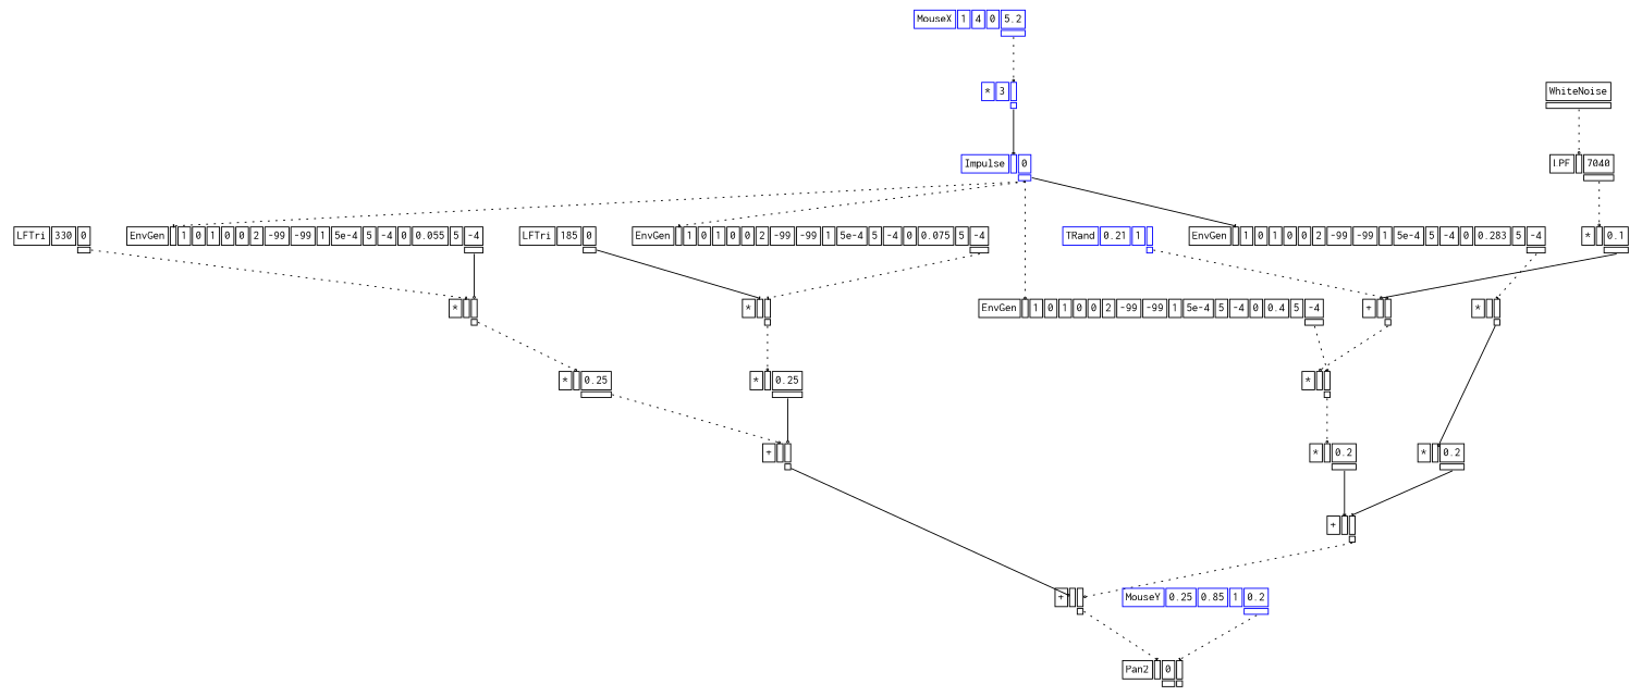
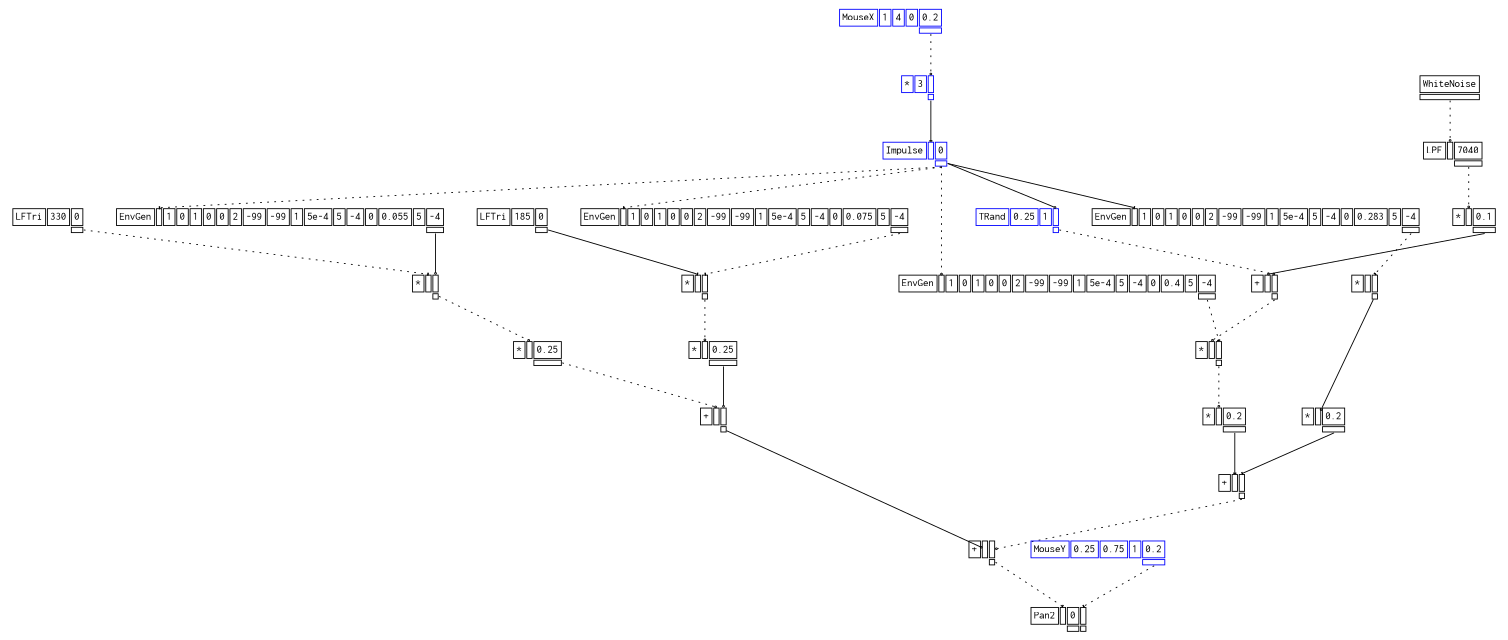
  digraph {
    splines=false
    node [color=black fontname=Courier fontsize=12 shape=plaintext]
    edge [arrowhead=odot arrowsize=0.25 headport=i_0 style=dotted tailport=o_0]
    n1 [label=<<TABLE BORDER="0" CELLBORDER="1"><TR><TD>LFTri</TD><TD ID="u_2:K_0">330</TD><TD ID="u_2:K_1">0</TD></TR><TR><TD BORDER="0"></TD><TD BORDER="0"></TD><TD PORT="o_0" ID="u_2:o_0"></TD></TR></TABLE>>]
    n2 [label=<<TABLE BORDER="0" CELLBORDER="1"><TR><TD>*</TD><TD PORT="i_0" ID="u_17:i_0"></TD><TD PORT="i_1" ID="u_17:i_1"></TD></TR><TR><TD BORDER="0"></TD><TD BORDER="0"></TD><TD PORT="o_0" ID="u_17:o_0"></TD></TR></TABLE>>]
    n3 [label=<<TABLE BORDER="0" CELLBORDER="1"><TR><TD>*</TD><TD PORT="i_0" ID="u_19:i_0"></TD><TD ID="u_19:K_1">0.25</TD></TR><TR><TD BORDER="0"></TD><TD BORDER="0"></TD><TD PORT="o_0" ID="u_19:o_0"></TD></TR></TABLE>>]
-   n4 [color=blue label=<<TABLE BORDER="0" CELLBORDER="1"><TR><TD>MouseX</TD><TD ID="u_7:K_0">1</TD><TD ID="u_7:K_1">4</TD><TD ID="u_7:K_2">0</TD><TD ID="u_7:K_3">5.2</TD></TR><TR><TD BORDER="0"></TD><TD BORDER="0"></TD><TD BORDER="0"></TD><TD BORDER="0"></TD><TD PORT="o_0" ID="u_7:o_0"></TD></TR></TABLE>>]
+   n4 [color=blue label=<<TABLE BORDER="0" CELLBORDER="1"><TR><TD>MouseX</TD><TD ID="u_7:K_0">1</TD><TD ID="u_7:K_1">4</TD><TD ID="u_7:K_2">0</TD><TD ID="u_7:K_3">0.2</TD></TR><TR><TD BORDER="0"></TD><TD BORDER="0"></TD><TD BORDER="0"></TD><TD BORDER="0"></TD><TD PORT="o_0" ID="u_7:o_0"></TD></TR></TABLE>>]
    n5 [color=blue label=<<TABLE BORDER="0" CELLBORDER="1"><TR><TD>*</TD><TD ID="u_8:K_0">3</TD><TD PORT="i_1" ID="u_8:i_1"></TD></TR><TR><TD BORDER="0"></TD><TD BORDER="0"></TD><TD PORT="o_0" ID="u_8:o_0"></TD></TR></TABLE>>]
    n6 [color=blue label=<<TABLE BORDER="0" CELLBORDER="1"><TR><TD>Impulse</TD><TD PORT="i_0" ID="u_9:i_0"></TD><TD ID="u_9:K_1">0</TD></TR><TR><TD BORDER="0"></TD><TD BORDER="0"></TD><TD PORT="o_0" ID="u_9:o_0"></TD></TR></TABLE>>]
    n7 [label=<<TABLE BORDER="0" CELLBORDER="1"><TR><TD>EnvGen</TD><TD PORT="i_0" ID="u_16:i_0"></TD><TD ID="u_16:K_1">1</TD><TD ID="u_16:K_2">0</TD><TD ID="u_16:K_3">1</TD><TD ID="u_16:K_4">0</TD><TD ID="u_16:K_5">0</TD><TD ID="u_16:K_6">2</TD><TD ID="u_16:K_7">-99</TD><TD ID="u_16:K_8">-99</TD><TD ID="u_16:K_9">1</TD><TD ID="u_16:K_10">5e-4</TD><TD ID="u_16:K_11">5</TD><TD ID="u_16:K_12">-4</TD><TD ID="u_16:K_13">0</TD><TD ID="u_16:K_14">0.055</TD><TD ID="u_16:K_15">5</TD><TD ID="u_16:K_16">-4</TD></TR><TR><TD BORDER="0"></TD><TD BORDER="0"></TD><TD BORDER="0"></TD><TD BORDER="0"></TD><TD BORDER="0"></TD><TD BORDER="0"></TD><TD BORDER="0"></TD><TD BORDER="0"></TD><TD BORDER="0"></TD><TD BORDER="0"></TD><TD BORDER="0"></TD><TD BORDER="0"></TD><TD BORDER="0"></TD><TD BORDER="0"></TD><TD BORDER="0"></TD><TD BORDER="0"></TD><TD BORDER="0"></TD><TD PORT="o_0" ID="u_16:o_0"></TD></TR></TABLE>>]
    n8 [label=<<TABLE BORDER="0" CELLBORDER="1"><TR><TD>EnvGen</TD><TD PORT="i_0" ID="u_23:i_0"></TD><TD ID="u_23:K_1">1</TD><TD ID="u_23:K_2">0</TD><TD ID="u_23:K_3">1</TD><TD ID="u_23:K_4">0</TD><TD ID="u_23:K_5">0</TD><TD ID="u_23:K_6">2</TD><TD ID="u_23:K_7">-99</TD><TD ID="u_23:K_8">-99</TD><TD ID="u_23:K_9">1</TD><TD ID="u_23:K_10">5e-4</TD><TD ID="u_23:K_11">5</TD><TD ID="u_23:K_12">-4</TD><TD ID="u_23:K_13">0</TD><TD ID="u_23:K_14">0.075</TD><TD ID="u_23:K_15">5</TD><TD ID="u_23:K_16">-4</TD></TR><TR><TD BORDER="0"></TD><TD BORDER="0"></TD><TD BORDER="0"></TD><TD BORDER="0"></TD><TD BORDER="0"></TD><TD BORDER="0"></TD><TD BORDER="0"></TD><TD BORDER="0"></TD><TD BORDER="0"></TD><TD BORDER="0"></TD><TD BORDER="0"></TD><TD BORDER="0"></TD><TD BORDER="0"></TD><TD BORDER="0"></TD><TD BORDER="0"></TD><TD BORDER="0"></TD><TD BORDER="0"></TD><TD PORT="o_0" ID="u_23:o_0"></TD></TR></TABLE>>]
-   n9 [color=blue label=<<TABLE BORDER="0" CELLBORDER="1"><TR><TD>TRand</TD><TD ID="u_32:K_0">0.21</TD><TD ID="u_32:K_1">1</TD><TD PORT="i_2" ID="u_32:i_2"></TD></TR><TR><TD BORDER="0"></TD><TD BORDER="0"></TD><TD BORDER="0"></TD><TD PORT="o_0" ID="u_32:o_0"></TD></TR></TABLE>>]
+   n9 [color=blue label=<<TABLE BORDER="0" CELLBORDER="1"><TR><TD>TRand</TD><TD ID="u_32:K_0">0.25</TD><TD ID="u_32:K_1">1</TD><TD PORT="i_2" ID="u_32:i_2"></TD></TR><TR><TD BORDER="0"></TD><TD BORDER="0"></TD><TD BORDER="0"></TD><TD PORT="o_0" ID="u_32:o_0"></TD></TR></TABLE>>]
    n10 [label=<<TABLE BORDER="0" CELLBORDER="1"><TR><TD>EnvGen</TD><TD PORT="i_0" ID="u_35:i_0"></TD><TD ID="u_35:K_1">1</TD><TD ID="u_35:K_2">0</TD><TD ID="u_35:K_3">1</TD><TD ID="u_35:K_4">0</TD><TD ID="u_35:K_5">0</TD><TD ID="u_35:K_6">2</TD><TD ID="u_35:K_7">-99</TD><TD ID="u_35:K_8">-99</TD><TD ID="u_35:K_9">1</TD><TD ID="u_35:K_10">5e-4</TD><TD ID="u_35:K_11">5</TD><TD ID="u_35:K_12">-4</TD><TD ID="u_35:K_13">0</TD><TD ID="u_35:K_14">0.4</TD><TD ID="u_35:K_15">5</TD><TD ID="u_35:K_16">-4</TD></TR><TR><TD BORDER="0"></TD><TD BORDER="0"></TD><TD BORDER="0"></TD><TD BORDER="0"></TD><TD BORDER="0"></TD><TD BORDER="0"></TD><TD BORDER="0"></TD><TD BORDER="0"></TD><TD BORDER="0"></TD><TD BORDER="0"></TD><TD BORDER="0"></TD><TD BORDER="0"></TD><TD BORDER="0"></TD><TD BORDER="0"></TD><TD BORDER="0"></TD><TD BORDER="0"></TD><TD BORDER="0"></TD><TD PORT="o_0" ID="u_35:o_0"></TD></TR></TABLE>>]
    n11 [label=<<TABLE BORDER="0" CELLBORDER="1"><TR><TD>EnvGen</TD><TD PORT="i_0" ID="u_41:i_0"></TD><TD ID="u_41:K_1">1</TD><TD ID="u_41:K_2">0</TD><TD ID="u_41:K_3">1</TD><TD ID="u_41:K_4">0</TD><TD ID="u_41:K_5">0</TD><TD ID="u_41:K_6">2</TD><TD ID="u_41:K_7">-99</TD><TD ID="u_41:K_8">-99</TD><TD ID="u_41:K_9">1</TD><TD ID="u_41:K_10">5e-4</TD><TD ID="u_41:K_11">5</TD><TD ID="u_41:K_12">-4</TD><TD ID="u_41:K_13">0</TD><TD ID="u_41:K_14">0.283</TD><TD ID="u_41:K_15">5</TD><TD ID="u_41:K_16">-4</TD></TR><TR><TD BORDER="0"></TD><TD BORDER="0"></TD><TD BORDER="0"></TD><TD BORDER="0"></TD><TD BORDER="0"></TD><TD BORDER="0"></TD><TD BORDER="0"></TD><TD BORDER="0"></TD><TD BORDER="0"></TD><TD BORDER="0"></TD><TD BORDER="0"></TD><TD BORDER="0"></TD><TD BORDER="0"></TD><TD BORDER="0"></TD><TD BORDER="0"></TD><TD BORDER="0"></TD><TD BORDER="0"></TD><TD PORT="o_0" ID="u_41:o_0"></TD></TR></TABLE>>]
    n12 [label=<<TABLE BORDER="0" CELLBORDER="1"><TR><TD>*</TD><TD PORT="i_0" ID="u_24:i_0"></TD><TD PORT="i_1" ID="u_24:i_1"></TD></TR><TR><TD BORDER="0"></TD><TD BORDER="0"></TD><TD PORT="o_0" ID="u_24:o_0"></TD></TR></TABLE>>]
    n13 [label=<<TABLE BORDER="0" CELLBORDER="1"><TR><TD>+</TD><TD PORT="i_0" ID="u_33:i_0"></TD><TD PORT="i_1" ID="u_33:i_1"></TD></TR><TR><TD BORDER="0"></TD><TD BORDER="0"></TD><TD PORT="o_0" ID="u_33:o_0"></TD></TR></TABLE>>]
    n14 [label=<<TABLE BORDER="0" CELLBORDER="1"><TR><TD>*</TD><TD PORT="i_0" ID="u_36:i_0"></TD><TD PORT="i_1" ID="u_36:i_1"></TD></TR><TR><TD BORDER="0"></TD><TD BORDER="0"></TD><TD PORT="o_0" ID="u_36:o_0"></TD></TR></TABLE>>]
    n15 [label=<<TABLE BORDER="0" CELLBORDER="1"><TR><TD>*</TD><TD PORT="i_0" ID="u_42:i_0"></TD><TD PORT="i_1" ID="u_42:i_1"></TD></TR><TR><TD BORDER="0"></TD><TD BORDER="0"></TD><TD PORT="o_0" ID="u_42:o_0"></TD></TR></TABLE>>]
    n16 [label=<<TABLE BORDER="0" CELLBORDER="1"><TR><TD>+</TD><TD PORT="i_0" ID="u_26:i_0"></TD><TD PORT="i_1" ID="u_26:i_1"></TD></TR><TR><TD BORDER="0"></TD><TD BORDER="0"></TD><TD PORT="o_0" ID="u_26:o_0"></TD></TR></TABLE>>]
    n17 [label=<<TABLE BORDER="0" CELLBORDER="1"><TR><TD>+</TD><TD PORT="i_0" ID="u_45:i_0"></TD><TD PORT="i_1" ID="u_45:i_1"></TD></TR><TR><TD BORDER="0"></TD><TD BORDER="0"></TD><TD PORT="o_0" ID="u_45:o_0"></TD></TR></TABLE>>]
    n18 [label=<<TABLE BORDER="0" CELLBORDER="1"><TR><TD>LFTri</TD><TD ID="u_21:K_0">185</TD><TD ID="u_21:K_1">0</TD></TR><TR><TD BORDER="0"></TD><TD BORDER="0"></TD><TD PORT="o_0" ID="u_21:o_0"></TD></TR></TABLE>>]
    n19 [label=<<TABLE BORDER="0" CELLBORDER="1"><TR><TD>*</TD><TD PORT="i_0" ID="u_25:i_0"></TD><TD ID="u_25:K_1">0.25</TD></TR><TR><TD BORDER="0"></TD><TD BORDER="0"></TD><TD PORT="o_0" ID="u_25:o_0"></TD></TR></TABLE>>]
    n20 [label=<<TABLE BORDER="0" CELLBORDER="1"><TR><TD>Pan2</TD><TD PORT="i_0" ID="u_48:i_0"></TD><TD ID="u_48:K_1">0</TD><TD PORT="i_2" ID="u_48:i_2"></TD></TR><TR><TD BORDER="0"></TD><TD BORDER="0"></TD><TD PORT="o_0" ID="u_48:o_0"></TD><TD PORT="o_1" ID="u_48:o_1"></TD></TR></TABLE>>]
    n21 [label=<<TABLE BORDER="0" CELLBORDER="1"><TR><TD>WhiteNoise</TD></TR><TR><TD PORT="o_0" ID="u_27:o_0"></TD></TR></TABLE>>]
    n22 [label=<<TABLE BORDER="0" CELLBORDER="1"><TR><TD>LPF</TD><TD PORT="i_0" ID="u_29:i_0"></TD><TD ID="u_29:K_1">7040</TD></TR><TR><TD BORDER="0"></TD><TD BORDER="0"></TD><TD PORT="o_0" ID="u_29:o_0"></TD></TR></TABLE>>]
    n23 [label=<<TABLE BORDER="0" CELLBORDER="1"><TR><TD>*</TD><TD PORT="i_0" ID="u_31:i_0"></TD><TD ID="u_31:K_1">0.1</TD></TR><TR><TD BORDER="0"></TD><TD BORDER="0"></TD><TD PORT="o_0" ID="u_31:o_0"></TD></TR></TABLE>>]
    n24 [label=<<TABLE BORDER="0" CELLBORDER="1"><TR><TD>*</TD><TD PORT="i_0" ID="u_37:i_0"></TD><TD ID="u_37:K_1">0.2</TD></TR><TR><TD BORDER="0"></TD><TD BORDER="0"></TD><TD PORT="o_0" ID="u_37:o_0"></TD></TR></TABLE>>]
    n25 [label=<<TABLE BORDER="0" CELLBORDER="1"><TR><TD>+</TD><TD PORT="i_0" ID="u_44:i_0"></TD><TD PORT="i_1" ID="u_44:i_1"></TD></TR><TR><TD BORDER="0"></TD><TD BORDER="0"></TD><TD PORT="o_0" ID="u_44:o_0"></TD></TR></TABLE>>]
    n26 [label=<<TABLE BORDER="0" CELLBORDER="1"><TR><TD>*</TD><TD PORT="i_0" ID="u_43:i_0"></TD><TD ID="u_43:K_1">0.2</TD></TR><TR><TD BORDER="0"></TD><TD BORDER="0"></TD><TD PORT="o_0" ID="u_43:o_0"></TD></TR></TABLE>>]
-   n27 [color=blue label=<<TABLE BORDER="0" CELLBORDER="1"><TR><TD>MouseY</TD><TD ID="u_47:K_0">0.25</TD><TD ID="u_47:K_1">0.85</TD><TD ID="u_47:K_2">1</TD><TD ID="u_47:K_3">0.2</TD></TR><TR><TD BORDER="0"></TD><TD BORDER="0"></TD><TD BORDER="0"></TD><TD BORDER="0"></TD><TD PORT="o_0" ID="u_47:o_0"></TD></TR></TABLE>>]
+   n27 [color=blue label=<<TABLE BORDER="0" CELLBORDER="1"><TR><TD>MouseY</TD><TD ID="u_47:K_0">0.25</TD><TD ID="u_47:K_1">0.75</TD><TD ID="u_47:K_2">1</TD><TD ID="u_47:K_3">0.2</TD></TR><TR><TD BORDER="0"></TD><TD BORDER="0"></TD><TD BORDER="0"></TD><TD BORDER="0"></TD><TD PORT="o_0" ID="u_47:o_0"></TD></TR></TABLE>>]
    n1 -> n2 [arrowhead=tee]
    n2 -> n3
    n3 -> n16
    n4 -> n5 [headport=i_1]
    n5 -> n6 [arrowhead=tee style=solid]
    n6 -> n7 [arrowhead=tee]
    n6 -> n8 [arrowhead=tee]
+   n6 -> n9 [headport=i_2 style=solid]
    n6 -> n10
    n6 -> n11 [arrowhead=tee style=solid]
    n7 -> n2 [headport=i_1 style=solid]
    n8 -> n12 [arrowhead=tee headport=i_1]
    n9 -> n13 [headport=i_1]
    n10 -> n14 [arrowhead=tee headport=i_1]
    n11 -> n15 [arrowhead=tee headport=i_1]
    n12 -> n19
    n13 -> n14
    n14 -> n24
    n15 -> n26 [style=solid]
    n16 -> n17 [style=solid]
    n17 -> n20 [arrowhead=tee]
    n18 -> n12 [arrowhead=tee style=solid]
    n19 -> n16 [headport=i_1 style=solid]
    n21 -> n22
    n22 -> n23
    n23 -> n13 [style=solid]
    n24 -> n25 [arrowhead=tee style=solid]
    n25 -> n17 [headport=i_1]
    n26 -> n25 [arrowhead=tee headport=i_1 style=solid]
    n27 -> n20 [arrowhead=tee headport=i_2]
  }
